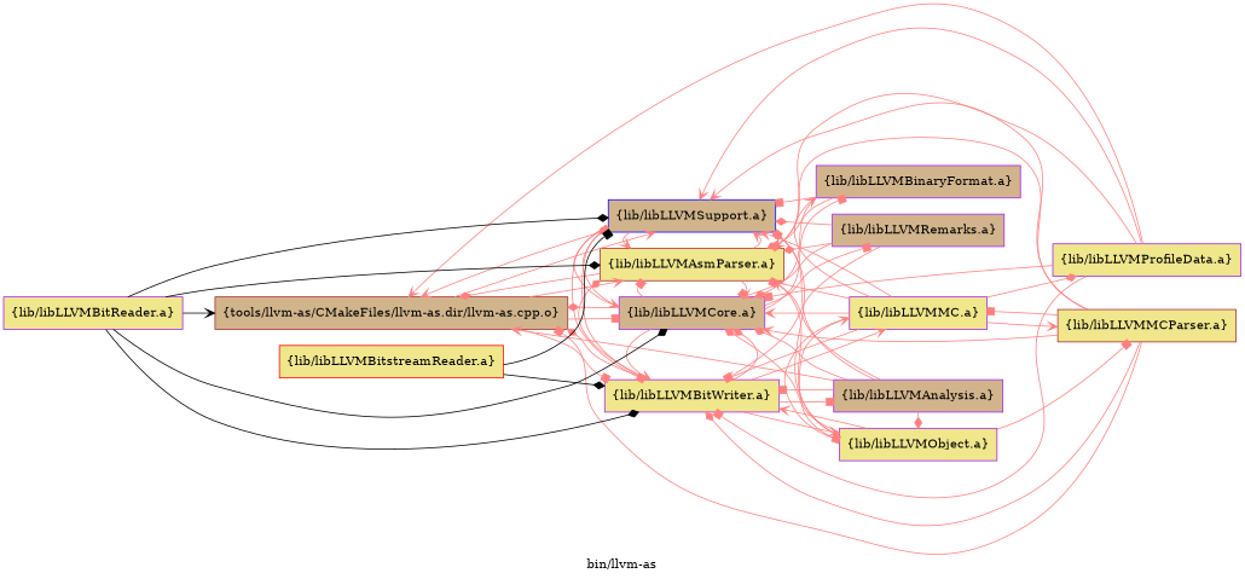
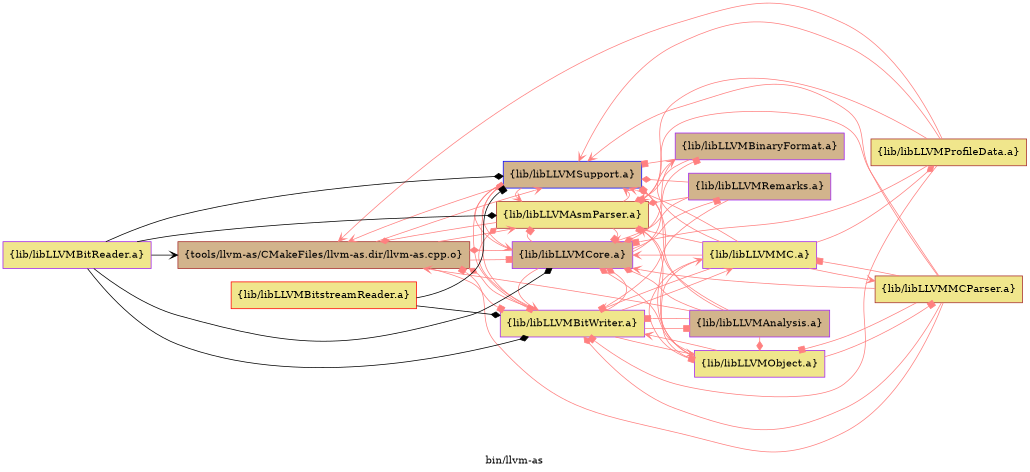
  digraph {
    label="bin/llvm-as"
    rankdir=LR
    node [color=purple fillcolor=khaki group=1 shape=box style=filled]
    edge [arrowhead=vee color="1.000000 0.5 1"]
    n1 [color=brown fillcolor=tan label="{tools/llvm-as/CMakeFiles/llvm-as.dir/llvm-as.cpp.o}"]
    n2 [color=brown label="{lib/libLLVMAsmParser.a}"]
    n3 [label="{lib/libLLVMBitWriter.a}"]
    n4 [fillcolor=tan label="{lib/libLLVMCore.a}"]
    n5 [color=blue fillcolor=tan label="{lib/libLLVMSupport.a}"]
    n6 [fillcolor=tan label="{lib/libLLVMBinaryFormat.a}"]
    n7 [fillcolor=tan label="{lib/libLLVMAnalysis.a}"]
    n8 [label="{lib/libLLVMObject.a}"]
    n9 [label="{lib/libLLVMMC.a}"]
    n10 [fillcolor=tan label="{lib/libLLVMRemarks.a}"]
    n11 [color=brown label="{lib/libLLVMMCParser.a}"]
-   n12 [label="{lib/libLLVMProfileData.a}"]
+   n12 [color=brown label="{lib/libLLVMProfileData.a}"]
    n13 [group=0 label="{lib/libLLVMBitReader.a}"]
    n14 [color=red group=0 label="{lib/libLLVMBitstreamReader.a}"]
    subgraph sub_1 {
      rank=same
      n1
    }
    subgraph sub_2 {
      rank=same
      n2
      n3
      n4
      n5
    }
    subgraph sub_3 {
      rank=same
      n6
      n7
      n8
      n9
      n10
    }
    n1 -> n2
    n1 -> n3 [arrowhead=box]
    n1 -> n4 [arrowhead=box]
    n1 -> n5
    n2 -> n1 [arrowhead=diamond]
    n2 -> n4 [arrowhead=box]
    n2 -> n5
    n3 -> n1 [arrowhead=diamond]
    n3 -> n2 [arrowhead=diamond]
    n3 -> n4 [arrowhead=diamond]
    n3 -> n5 [arrowhead=diamond]
    n3 -> n7 [arrowhead=box]
    n3 -> n8
    n3 -> n9
    n4 -> n1 [arrowhead=diamond]
    n4 -> n2 [arrowhead=box]
    n4 -> n3
    n4 -> n5 [arrowhead=box]
    n4 -> n6 [arrowhead=box]
    n4 -> n10 [arrowhead=box]
    n5 -> n1
    n5 -> n2
    n5 -> n3 [arrowhead=box]
    n5 -> n4
    n6 -> n2 [arrowhead=diamond]
    n6 -> n4 [arrowhead=diamond]
    n6 -> n5 [arrowhead=box]
    n7 -> n1
    n7 -> n2 [arrowhead=box]
    n7 -> n3 [arrowhead=box]
    n7 -> n4 [arrowhead=diamond]
    n7 -> n5 [arrowhead=diamond]
    n7 -> n8 [arrowhead=diamond]
    n8 -> n2
    n8 -> n3
    n8 -> n4 [arrowhead=diamond]
    n8 -> n5 [arrowhead=box]
    n8 -> n9
    n8 -> n11 [arrowhead=box]
    n9 -> n2 [arrowhead=diamond]
    n9 -> n3
    n9 -> n4
    n9 -> n5
    n9 -> n6
    n9 -> n8 [arrowhead=box]
    n9 -> n11
    n9 -> n12 [arrowhead=diamond]
    n10 -> n2 [arrowhead=diamond]
    n10 -> n3 [arrowhead=box]
    n10 -> n4
    n10 -> n5 [arrowhead=diamond]
    n11 -> n1 [arrowhead=box]
    n11 -> n2 [arrowhead=box]
    n11 -> n3 [arrowhead=diamond]
    n11 -> n4
    n11 -> n5
+   n11 -> n8 [arrowhead=box]
    n11 -> n9 [arrowhead=box]
    n12 -> n1
    n12 -> n2
    n12 -> n3 [arrowhead=box]
    n12 -> n4 [arrowhead=box]
    n12 -> n5
    n13 -> n1 [color=""]
    n13 -> n2 [arrowhead=diamond color=""]
    n13 -> n3 [arrowhead=diamond color=""]
    n13 -> n4 [arrowhead=diamond color=""]
    n13 -> n5 [arrowhead=diamond color=""]
    n14 -> n3 [arrowhead=diamond color=""]
    n14 -> n5 [arrowhead=box color=""]
  }
